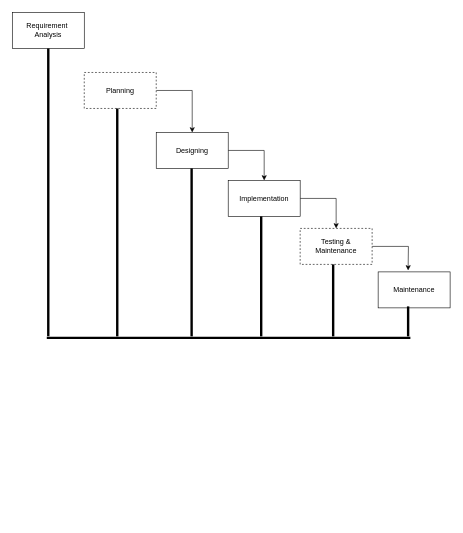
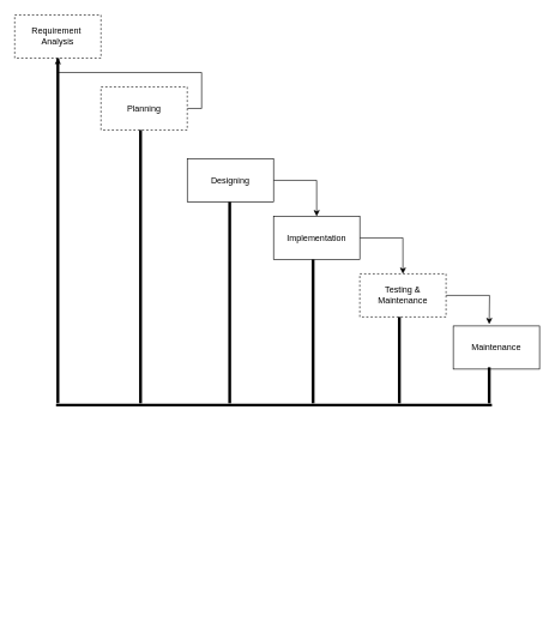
  <mxCell id="0" />
  <mxCell id="1" parent="0" />
- <mxCell id="2" value="Requirement&amp;nbsp;&lt;div&gt;Analysis&lt;/div&gt;" style="rounded=0;whiteSpace=wrap;html=1;" vertex="1" parent="1"><mxGeometry x="20" y="20" width="120" height="60" as="geometry" /></mxCell>
- <mxCell id="3" style="edgeStyle=orthogonalEdgeStyle;rounded=0;orthogonalLoop=1;jettySize=auto;html=1;exitX=1;exitY=0.5;exitDx=0;exitDy=0;" edge="1" parent="1" source="4" target="6"><mxGeometry relative="1" as="geometry" /></mxCell>
+ <mxCell id="2" value="Requirement&amp;nbsp;&lt;div&gt;Analysis&lt;/div&gt;" style="rounded=0;whiteSpace=wrap;html=1;dashed=1;" vertex="1" parent="1"><mxGeometry x="20" y="20" width="120" height="60" as="geometry" /></mxCell>
+ <mxCell id="3" style="edgeStyle=orthogonalEdgeStyle;rounded=0;orthogonalLoop=1;jettySize=auto;html=1;exitX=1;exitY=0.5;exitDx=0;exitDy=0;" edge="1" parent="1" source="4" target="2"><mxGeometry relative="1" as="geometry" /></mxCell>
  <mxCell id="4" value="Planning" style="rounded=0;whiteSpace=wrap;html=1;dashed=1;" vertex="1" parent="1"><mxGeometry x="140" y="120" width="120" height="60" as="geometry" /></mxCell>
  <mxCell id="5" style="edgeStyle=orthogonalEdgeStyle;rounded=0;orthogonalLoop=1;jettySize=auto;html=1;exitX=1;exitY=0.5;exitDx=0;exitDy=0;entryX=0.5;entryY=0;entryDx=0;entryDy=0;" edge="1" parent="1" source="6" target="11"><mxGeometry relative="1" as="geometry" /></mxCell>
  <mxCell id="6" value="Designing" style="rounded=0;whiteSpace=wrap;html=1;" vertex="1" parent="1"><mxGeometry x="260" y="220" width="120" height="60" as="geometry" /></mxCell>
  <mxCell id="7" value="Maintenance" style="rounded=0;whiteSpace=wrap;html=1;" vertex="1" parent="1"><mxGeometry x="630" y="452.5" width="120" height="60" as="geometry" /></mxCell>
  <mxCell id="8" style="edgeStyle=orthogonalEdgeStyle;rounded=0;orthogonalLoop=1;jettySize=auto;html=1;" edge="1" parent="1" source="9"><mxGeometry relative="1" as="geometry"><mxPoint x="680" y="450" as="targetPoint" /></mxGeometry></mxCell>
  <mxCell id="9" value="Testing &amp;amp; Maintenance" style="rounded=0;whiteSpace=wrap;html=1;dashed=1;" vertex="1" parent="1"><mxGeometry x="500" y="380" width="120" height="60" as="geometry" /></mxCell>
  <mxCell id="10" style="edgeStyle=orthogonalEdgeStyle;rounded=0;orthogonalLoop=1;jettySize=auto;html=1;exitX=1;exitY=0.5;exitDx=0;exitDy=0;" edge="1" parent="1" source="11" target="9"><mxGeometry relative="1" as="geometry" /></mxCell>
  <mxCell id="11" value="&lt;div&gt;Implementation&lt;/div&gt;" style="rounded=0;whiteSpace=wrap;html=1;" vertex="1" parent="1"><mxGeometry x="380" y="300" width="120" height="60" as="geometry" /></mxCell>
  <mxCell id="12" value="" style="line;strokeWidth=4;direction=south;html=1;perimeter=backbonePerimeter;points=[];outlineConnect=0;" vertex="1" parent="1"><mxGeometry x="75" y="80" width="10" height="480" as="geometry" /></mxCell>
  <mxCell id="13" value="" style="line;strokeWidth=4;direction=south;html=1;perimeter=backbonePerimeter;points=[];outlineConnect=0;" vertex="1" parent="1"><mxGeometry x="675" y="510" width="10" height="50" as="geometry" /></mxCell>
  <mxCell id="14" value="" style="line;strokeWidth=4;direction=south;html=1;perimeter=backbonePerimeter;points=[];outlineConnect=0;" vertex="1" parent="1"><mxGeometry x="550" y="440" width="10" height="120" as="geometry" /></mxCell>
  <mxCell id="15" value="" style="line;strokeWidth=4;direction=south;html=1;perimeter=backbonePerimeter;points=[];outlineConnect=0;" vertex="1" parent="1"><mxGeometry x="430" y="360" width="10" height="200" as="geometry" /></mxCell>
  <mxCell id="16" value="" style="line;strokeWidth=4;direction=south;html=1;perimeter=backbonePerimeter;points=[];outlineConnect=0;" vertex="1" parent="1"><mxGeometry x="314" y="280" width="10" height="280" as="geometry" /></mxCell>
  <mxCell id="17" value="" style="line;strokeWidth=4;direction=south;html=1;perimeter=backbonePerimeter;points=[];outlineConnect=0;" vertex="1" parent="1"><mxGeometry x="190" y="180" width="10" height="380" as="geometry" /></mxCell>
  <mxCell id="18" value="" style="line;strokeWidth=4;direction=south;html=1;perimeter=backbonePerimeter;points=[];outlineConnect=0;rotation=90;" vertex="1" parent="1"><mxGeometry x="365.63" y="259.38" width="30" height="606.25" as="geometry" /></mxCell>
